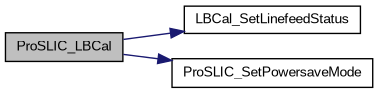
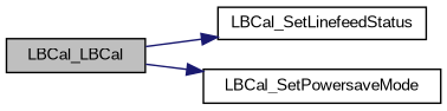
  digraph {
    fontname="Liberation Sans"
    rankdir=LR
    node [color=black fillcolor=white fontname="Liberation Sans" fontsize=10 shape=record style=filled]
    edge [color=midnightblue fontname="Liberation Sans" fontsize=10 labelfontname=Helvetica labelfontsize=10 style=solid]
-   n1 [fillcolor=grey75 fontcolor=black height=0.2 label=ProSLIC_LBCal width=0.4]
+   n1 [fillcolor=grey75 fontcolor=black height=0.2 label=LBCal_LBCal width=0.4]
    n2 [height=0.2 label=LBCal_SetLinefeedStatus width=0.4]
-   n3 [height=0.2 label=ProSLIC_SetPowersaveMode width=0.4]
+   n3 [height=0.2 label=LBCal_SetPowersaveMode width=0.4]
    n1 -> n2
    n1 -> n3
  }
